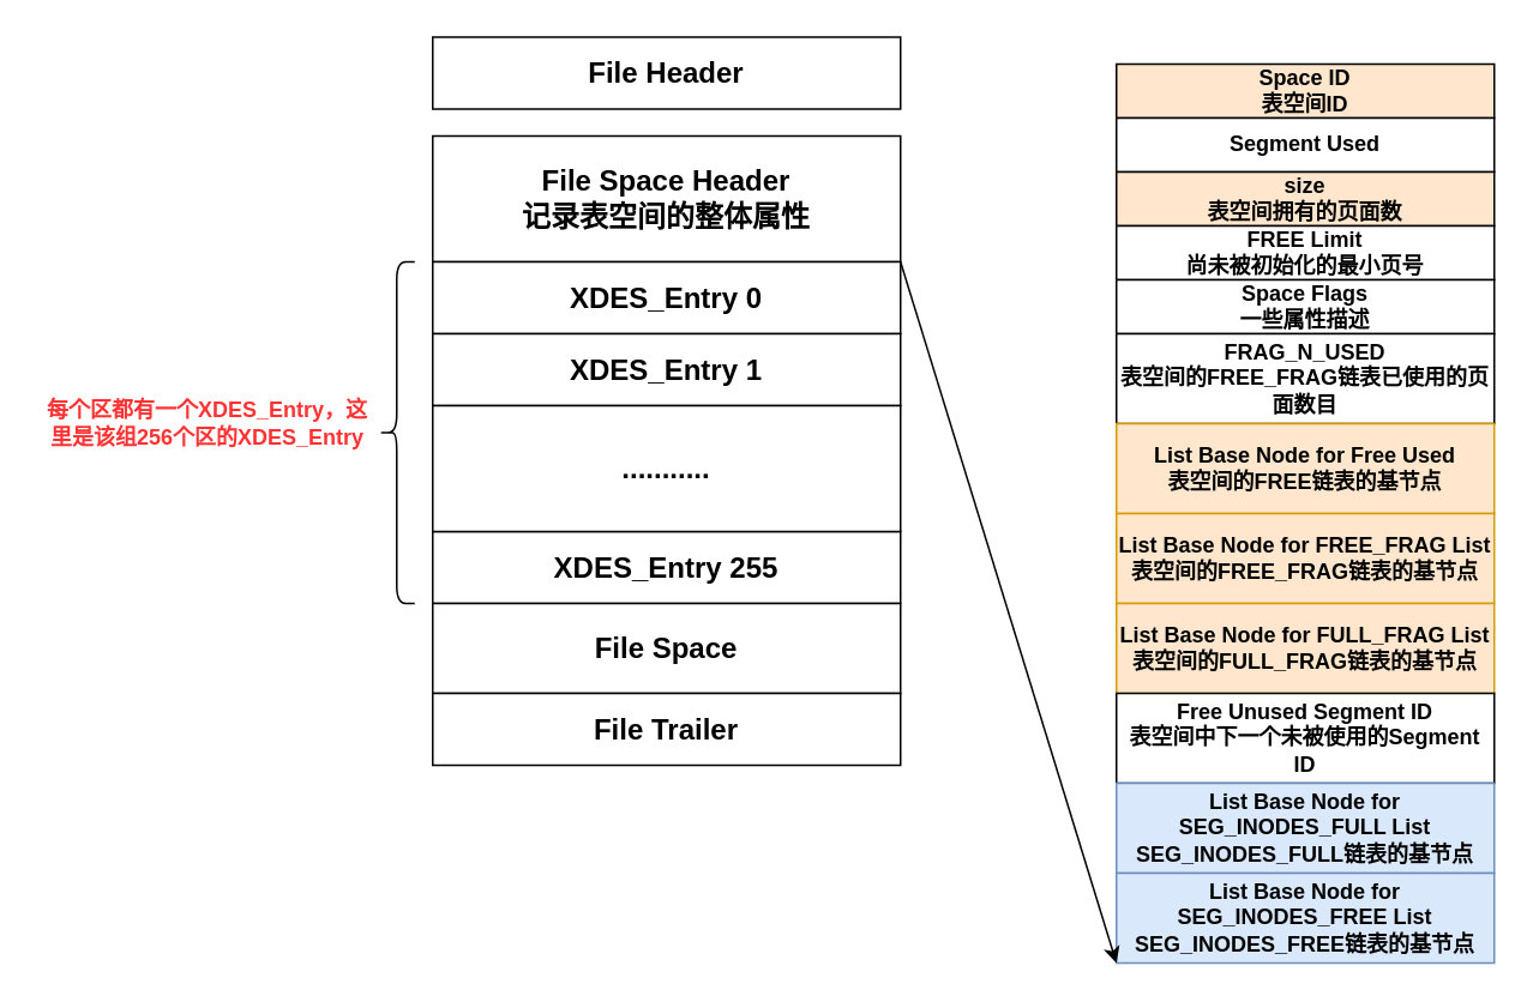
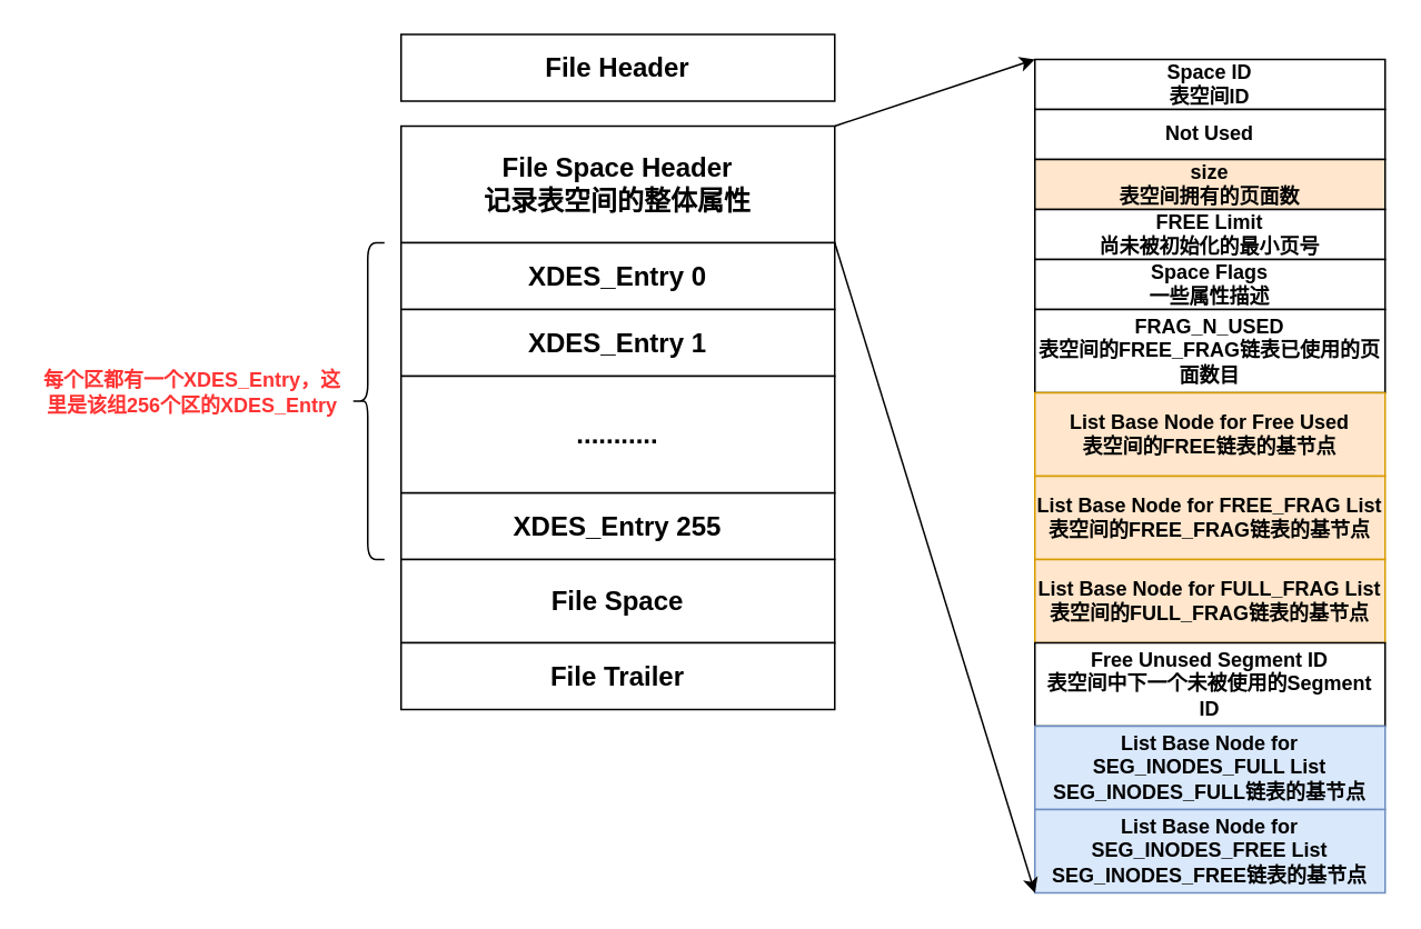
  <mxCell id="0" />
  <mxCell id="1" parent="0" />
  <mxCell id="2" value="&lt;b style=&quot;font-size: 16px&quot;&gt;File Header&lt;br&gt;&lt;/b&gt;" style="rounded=0;whiteSpace=wrap;html=1;" vertex="1" parent="1"><mxGeometry x="240" y="20" width="260" height="40" as="geometry" /></mxCell>
  <mxCell id="3" value="&lt;b style=&quot;font-size: 16px&quot;&gt;File Space Header&lt;br&gt;记录表空间的整体属性&lt;br&gt;&lt;/b&gt;" style="rounded=0;whiteSpace=wrap;html=1;" vertex="1" parent="1"><mxGeometry x="240" y="75" width="260" height="70" as="geometry" /></mxCell>
  <mxCell id="4" value="&lt;b style=&quot;font-size: 16px&quot;&gt;XDES_Entry 0&lt;br&gt;&lt;/b&gt;" style="rounded=0;whiteSpace=wrap;html=1;" vertex="1" parent="1"><mxGeometry x="240" y="145" width="260" height="40" as="geometry" /></mxCell>
  <mxCell id="5" value="&lt;b style=&quot;font-size: 16px&quot;&gt;XDES_Entry 1&lt;br&gt;&lt;/b&gt;" style="rounded=0;whiteSpace=wrap;html=1;" vertex="1" parent="1"><mxGeometry x="240" y="185" width="260" height="40" as="geometry" /></mxCell>
  <mxCell id="6" value="&lt;b style=&quot;font-size: 16px&quot;&gt;XDES_Entry 255&lt;br&gt;&lt;/b&gt;" style="rounded=0;whiteSpace=wrap;html=1;" vertex="1" parent="1"><mxGeometry x="240" y="295" width="260" height="40" as="geometry" /></mxCell>
  <mxCell id="7" value="&lt;b style=&quot;font-size: 16px&quot;&gt;...........&lt;br&gt;&lt;/b&gt;" style="rounded=0;whiteSpace=wrap;html=1;" vertex="1" parent="1"><mxGeometry x="240" y="225" width="260" height="70" as="geometry" /></mxCell>
  <mxCell id="8" value="&lt;b&gt;&lt;font color=&quot;#ff3333&quot;&gt;每个区都有一个XDES_Entry，这里是该组256个区的XDES_Entry&lt;/font&gt;&lt;/b&gt;" style="text;html=1;strokeColor=none;fillColor=none;align=center;verticalAlign=middle;whiteSpace=wrap;rounded=0;" vertex="1" parent="1"><mxGeometry x="20" y="225" width="190" height="20" as="geometry" /></mxCell>
  <mxCell id="9" value="&lt;b style=&quot;font-size: 16px&quot;&gt;File Space&lt;br&gt;&lt;/b&gt;" style="rounded=0;whiteSpace=wrap;html=1;" vertex="1" parent="1"><mxGeometry x="240" y="335" width="260" height="50" as="geometry" /></mxCell>
  <mxCell id="10" value="&lt;b style=&quot;font-size: 16px&quot;&gt;File Trailer&lt;br&gt;&lt;/b&gt;" style="rounded=0;whiteSpace=wrap;html=1;" vertex="1" parent="1"><mxGeometry x="240" y="385" width="260" height="40" as="geometry" /></mxCell>
  <mxCell id="11" value="" style="shape=curlyBracket;whiteSpace=wrap;html=1;rounded=1;" vertex="1" parent="1"><mxGeometry x="210" y="145" width="20" height="190" as="geometry" /></mxCell>
- <mxCell id="12" value="&lt;b&gt;Space ID&lt;br&gt;表空间ID&lt;br&gt;&lt;/b&gt;" style="rounded=0;whiteSpace=wrap;html=1;fillColor=#ffe6cc;" vertex="1" parent="1"><mxGeometry x="620" y="35" width="210" height="30" as="geometry" /></mxCell>
- <mxCell id="13" value="&lt;b&gt;Segment Used&lt;br&gt;&lt;/b&gt;" style="rounded=0;whiteSpace=wrap;html=1;" vertex="1" parent="1"><mxGeometry x="620" y="65" width="210" height="30" as="geometry" /></mxCell>
+ <mxCell id="12" value="&lt;b&gt;Space ID&lt;br&gt;表空间ID&lt;br&gt;&lt;/b&gt;" style="rounded=0;whiteSpace=wrap;html=1;" vertex="1" parent="1"><mxGeometry x="620" y="35" width="210" height="30" as="geometry" /></mxCell>
+ <mxCell id="13" value="&lt;b&gt;Not Used&lt;br&gt;&lt;/b&gt;" style="rounded=0;whiteSpace=wrap;html=1;" vertex="1" parent="1"><mxGeometry x="620" y="65" width="210" height="30" as="geometry" /></mxCell>
  <mxCell id="14" value="&lt;b&gt;size&lt;br&gt;表空间拥有的页面数&lt;br&gt;&lt;/b&gt;" style="rounded=0;whiteSpace=wrap;html=1;fillColor=#ffe6cc;" vertex="1" parent="1"><mxGeometry x="620" y="95" width="210" height="30" as="geometry" /></mxCell>
  <mxCell id="15" value="&lt;b&gt;FREE Limit&lt;br&gt;尚未被初始化的最小页号&lt;br&gt;&lt;/b&gt;" style="rounded=0;whiteSpace=wrap;html=1;" vertex="1" parent="1"><mxGeometry x="620" y="125" width="210" height="30" as="geometry" /></mxCell>
  <mxCell id="16" value="&lt;b&gt;Space Flags&lt;br&gt;一些属性描述&lt;br&gt;&lt;/b&gt;" style="rounded=0;whiteSpace=wrap;html=1;" vertex="1" parent="1"><mxGeometry x="620" y="155" width="210" height="30" as="geometry" /></mxCell>
  <mxCell id="17" value="&lt;b&gt;FRAG_N_USED&lt;br&gt;表空间的FREE_FRAG链表已使用的页面数目&lt;br&gt;&lt;/b&gt;" style="rounded=0;whiteSpace=wrap;html=1;" vertex="1" parent="1"><mxGeometry x="620" y="185" width="210" height="50" as="geometry" /></mxCell>
  <mxCell id="18" value="&lt;b&gt;List Base Node for Free Used&lt;br&gt;表空间的FREE链表的基节点&lt;br&gt;&lt;/b&gt;" style="rounded=0;whiteSpace=wrap;html=1;fillColor=#ffe6cc;strokeColor=#d79b00;" vertex="1" parent="1"><mxGeometry x="620" y="235" width="210" height="50" as="geometry" /></mxCell>
  <mxCell id="19" value="&lt;b&gt;List Base Node for FREE_FRAG List&lt;br&gt;表空间的&lt;/b&gt;&lt;b&gt;FREE_FRAG&lt;/b&gt;&lt;b&gt;链表的基节点&lt;br&gt;&lt;/b&gt;" style="rounded=0;whiteSpace=wrap;html=1;fillColor=#ffe6cc;strokeColor=#d79b00;" vertex="1" parent="1"><mxGeometry x="620" y="285" width="210" height="50" as="geometry" /></mxCell>
  <mxCell id="20" value="&lt;b&gt;List Base Node for FULL_FRAG List&lt;br&gt;表空间的&lt;/b&gt;&lt;b&gt;FULL_FRAG&lt;/b&gt;&lt;b&gt;链表的基节点&lt;br&gt;&lt;/b&gt;" style="rounded=0;whiteSpace=wrap;html=1;fillColor=#ffe6cc;strokeColor=#d79b00;" vertex="1" parent="1"><mxGeometry x="620" y="335" width="210" height="50" as="geometry" /></mxCell>
  <mxCell id="21" value="&lt;b&gt;Free Unused Segment ID&lt;br&gt;表空间中下一个未被使用的Segment ID&lt;br&gt;&lt;/b&gt;" style="rounded=0;whiteSpace=wrap;html=1;" vertex="1" parent="1"><mxGeometry x="620" y="385" width="210" height="50" as="geometry" /></mxCell>
  <mxCell id="22" value="&lt;b&gt;List Base Node for SEG_INODES_FULL List&lt;br&gt;&lt;/b&gt;&lt;b&gt;SEG_INODES_FULL链表的基节点&lt;br&gt;&lt;/b&gt;" style="rounded=0;whiteSpace=wrap;html=1;fillColor=#dae8fc;strokeColor=#6c8ebf;" vertex="1" parent="1"><mxGeometry x="620" y="435" width="210" height="50" as="geometry" /></mxCell>
  <mxCell id="23" value="&lt;b&gt;List Base Node for SEG_INODES_FREE List&lt;br&gt;&lt;/b&gt;&lt;b&gt;SEG_INODES_FREE链表的基节点&lt;br&gt;&lt;/b&gt;" style="rounded=0;whiteSpace=wrap;html=1;fillColor=#dae8fc;strokeColor=#6c8ebf;" vertex="1" parent="1"><mxGeometry x="620" y="485" width="210" height="50" as="geometry" /></mxCell>
+ <mxCell id="24" value="" style="endArrow=classic;html=1;exitX=1;exitY=0;exitDx=0;exitDy=0;entryX=0;entryY=0;entryDx=0;entryDy=0;entryPerimeter=0;" edge="1" parent="1" source="3" target="12"><mxGeometry width="50" height="50" relative="1" as="geometry"><mxPoint x="510" y="95" as="sourcePoint" /><mxPoint x="560" y="45" as="targetPoint" /></mxGeometry></mxCell>
  <mxCell id="25" value="" style="endArrow=classic;html=1;exitX=1;exitY=0;exitDx=0;exitDy=0;entryX=0;entryY=1;entryDx=0;entryDy=0;" edge="1" parent="1" source="4" target="23"><mxGeometry width="50" height="50" relative="1" as="geometry"><mxPoint x="550" y="135" as="sourcePoint" /><mxPoint x="600" y="85" as="targetPoint" /></mxGeometry></mxCell>
